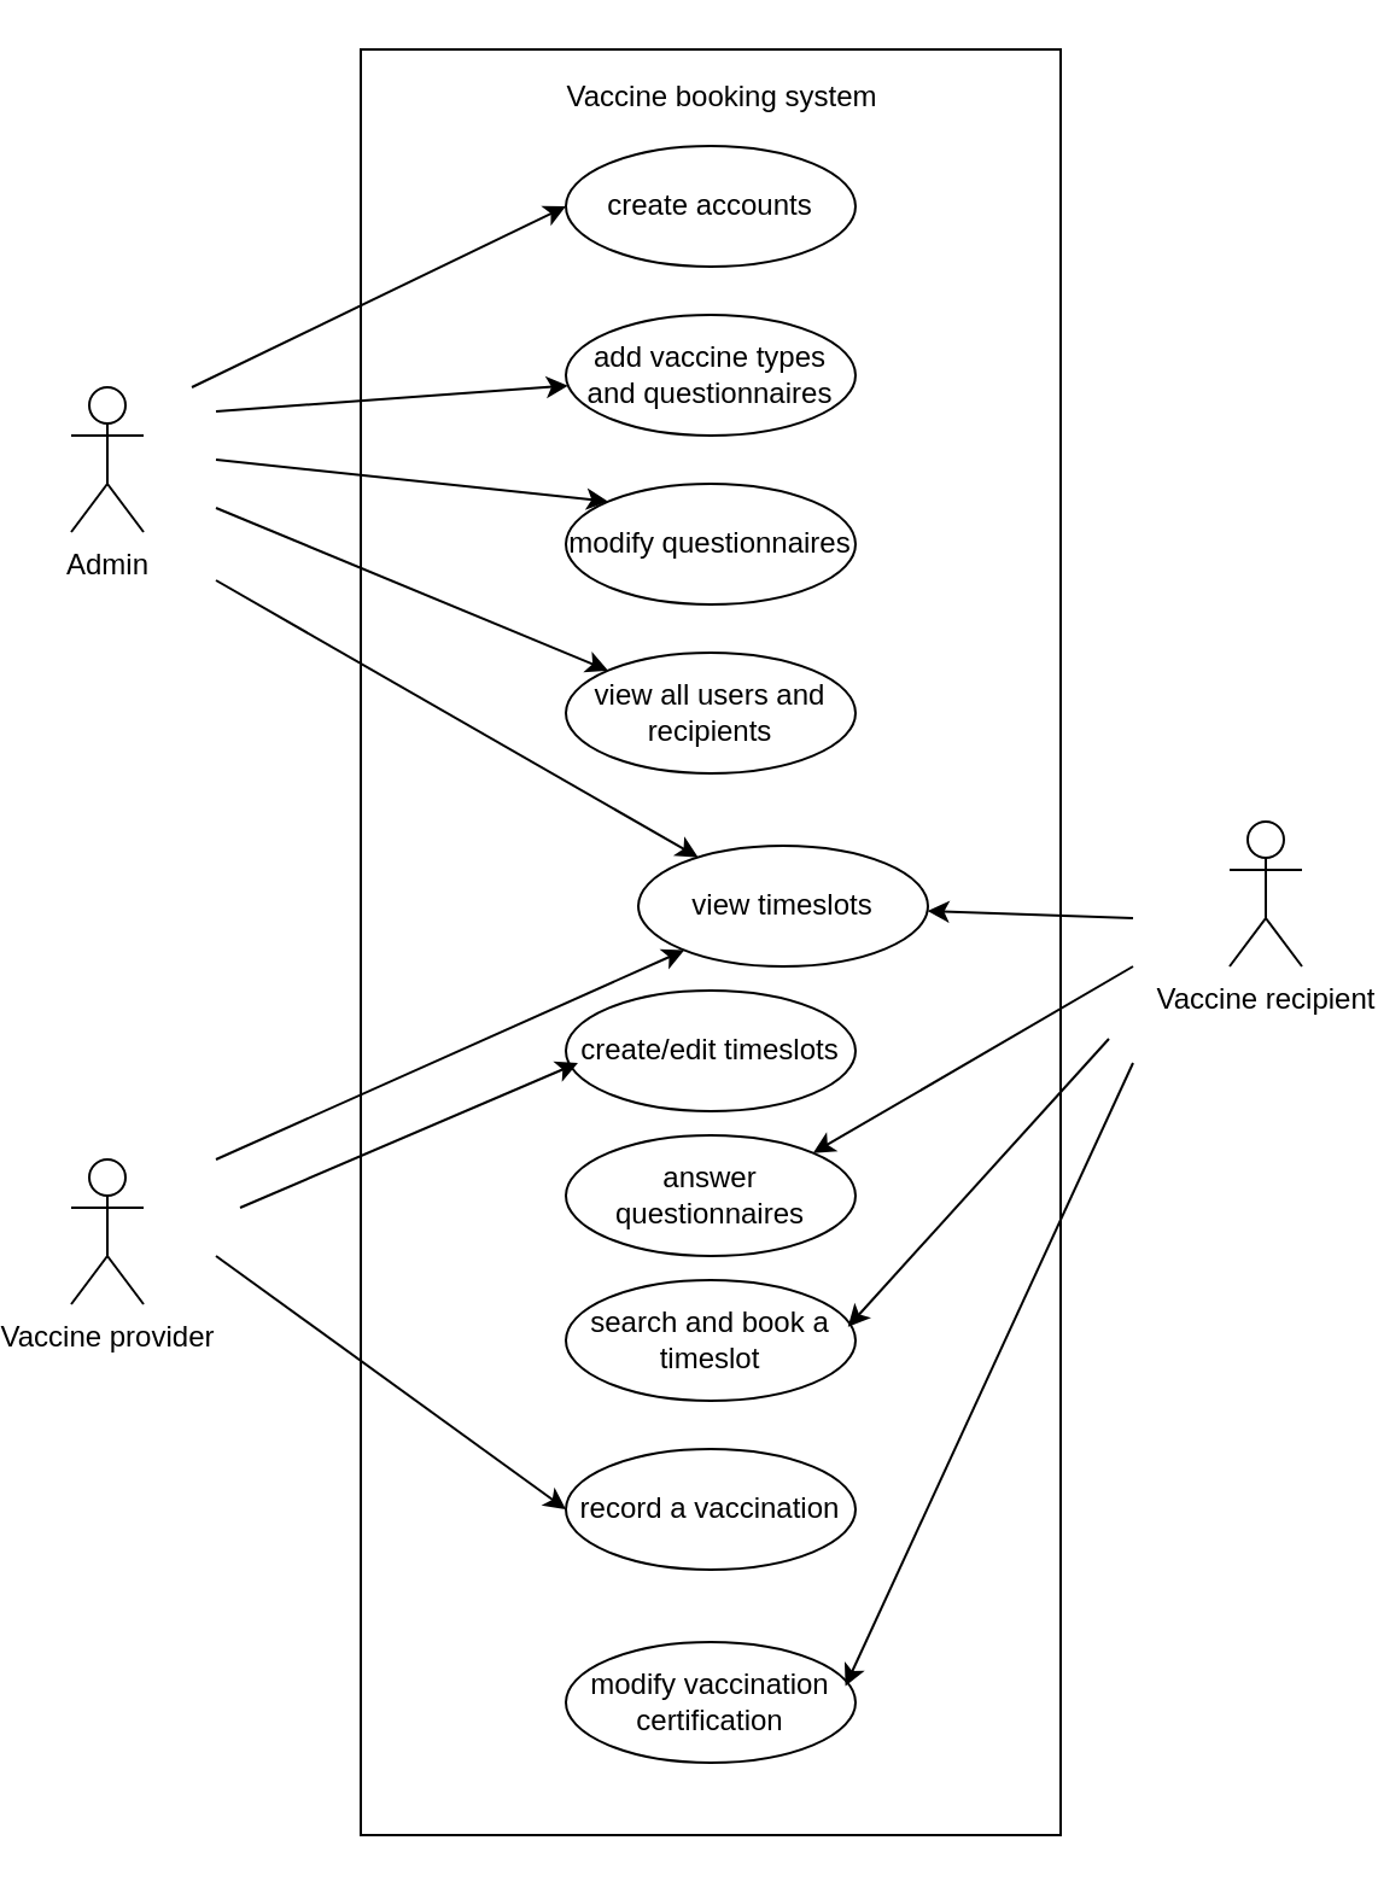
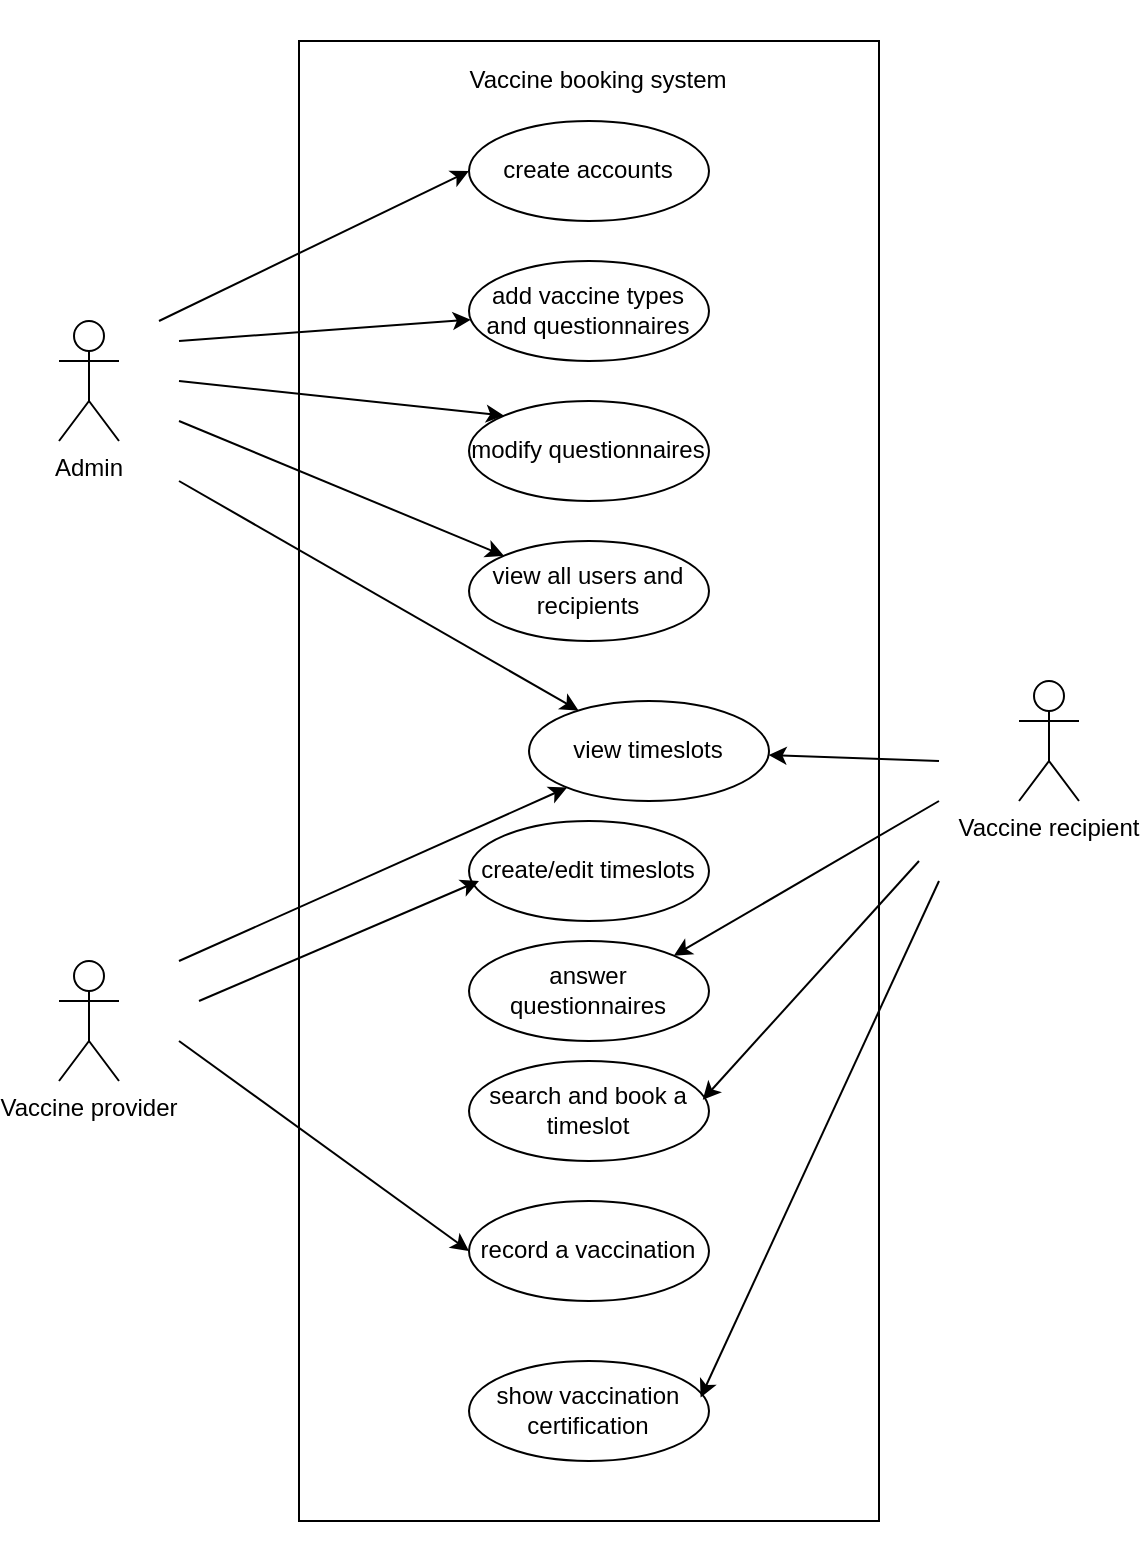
  <mxCell id="0" />
  <mxCell id="1" parent="0" />
  <mxCell id="2" value="" style="rounded=0;whiteSpace=wrap;html=1;" vertex="1" parent="1"><mxGeometry x="140" y="20" width="290" height="740" as="geometry" /></mxCell>
  <mxCell id="3" value="Vaccine booking system" style="text;html=1;strokeColor=none;fillColor=none;align=center;verticalAlign=middle;whiteSpace=wrap;rounded=0;" vertex="1" parent="1"><mxGeometry x="220" y="30" width="140" height="20" as="geometry" /></mxCell>
  <mxCell id="4" value="create accounts" style="ellipse;whiteSpace=wrap;html=1;" vertex="1" parent="1"><mxGeometry x="225" y="60" width="120" height="50" as="geometry" /></mxCell>
  <mxCell id="5" value="add vaccine types and questionnaires" style="ellipse;whiteSpace=wrap;html=1;" vertex="1" parent="1"><mxGeometry x="225" y="130" width="120" height="50" as="geometry" /></mxCell>
  <mxCell id="6" value="modify questionnaires" style="ellipse;whiteSpace=wrap;html=1;" vertex="1" parent="1"><mxGeometry x="225" y="200" width="120" height="50" as="geometry" /></mxCell>
  <mxCell id="7" value="view all users and&lt;br&gt;recipients" style="ellipse;whiteSpace=wrap;html=1;" vertex="1" parent="1"><mxGeometry x="225" y="270" width="120" height="50" as="geometry" /></mxCell>
  <mxCell id="8" value="create/edit timeslots" style="ellipse;whiteSpace=wrap;html=1;" vertex="1" parent="1"><mxGeometry x="225" y="410" width="120" height="50" as="geometry" /></mxCell>
  <mxCell id="9" value="answer questionnaires" style="ellipse;whiteSpace=wrap;html=1;" vertex="1" parent="1"><mxGeometry x="225" y="470" width="120" height="50" as="geometry" /></mxCell>
  <mxCell id="10" value="view timeslots" style="ellipse;whiteSpace=wrap;html=1;" vertex="1" parent="1"><mxGeometry x="255" y="350" width="120" height="50" as="geometry" /></mxCell>
  <mxCell id="11" value="search and book a timeslot" style="ellipse;whiteSpace=wrap;html=1;" vertex="1" parent="1"><mxGeometry x="225" y="530" width="120" height="50" as="geometry" /></mxCell>
  <mxCell id="12" value="record a vaccination&lt;span style=&quot;color: rgba(0 , 0 , 0 , 0) ; font-family: monospace ; font-size: 0px&quot;&gt;%3CmxGraphModel%3E%3Croot%3E%3CmxCell%20id%3D%220%22%2F%3E%3CmxCell%20id%3D%221%22%20parent%3D%220%22%2F%3E%3CmxCell%20id%3D%222%22%20value%3D%22search%20and%20book%20a%20timeslot%22%20style%3D%22ellipse%3BwhiteSpace%3Dwrap%3Bhtml%3D1%3B%22%20vertex%3D%221%22%20parent%3D%221%22%3E%3CmxGeometry%20x%3D%22345%22%20y%3D%22650%22%20width%3D%22120%22%20height%3D%2250%22%20as%3D%22geometry%22%2F%3E%3C%2FmxCell%3E%3C%2Froot%3E%3C%2FmxGraphModel%3E&lt;/span&gt;" style="ellipse;whiteSpace=wrap;html=1;" vertex="1" parent="1"><mxGeometry x="225" y="600" width="120" height="50" as="geometry" /></mxCell>
- <mxCell id="13" value="modify vaccination certification" style="ellipse;whiteSpace=wrap;html=1;" vertex="1" parent="1"><mxGeometry x="225" y="680" width="120" height="50" as="geometry" /></mxCell>
+ <mxCell id="13" value="show vaccination certification" style="ellipse;whiteSpace=wrap;html=1;" vertex="1" parent="1"><mxGeometry x="225" y="680" width="120" height="50" as="geometry" /></mxCell>
  <mxCell id="14" value="Admin" style="shape=umlActor;verticalLabelPosition=bottom;verticalAlign=top;html=1;outlineConnect=0;" vertex="1" parent="1"><mxGeometry x="20" y="160" width="30" height="60" as="geometry" /></mxCell>
  <mxCell id="15" value="Vaccine recipient" style="shape=umlActor;verticalLabelPosition=bottom;verticalAlign=top;html=1;outlineConnect=0;" vertex="1" parent="1"><mxGeometry x="500" y="340" width="30" height="60" as="geometry" /></mxCell>
  <mxCell id="16" value="Vaccine provider" style="shape=umlActor;verticalLabelPosition=bottom;verticalAlign=top;html=1;outlineConnect=0;" vertex="1" parent="1"><mxGeometry x="20" y="480" width="30" height="60" as="geometry" /></mxCell>
  <mxCell id="17" value="" style="endArrow=classic;html=1;entryX=0;entryY=0.5;entryDx=0;entryDy=0;" edge="1" parent="1" target="4"><mxGeometry width="50" height="50" relative="1" as="geometry"><mxPoint x="70" y="160" as="sourcePoint" /><mxPoint x="130" y="140" as="targetPoint" /></mxGeometry></mxCell>
  <mxCell id="18" value="" style="endArrow=classic;html=1;" edge="1" parent="1" target="5"><mxGeometry width="50" height="50" relative="1" as="geometry"><mxPoint x="80" y="170" as="sourcePoint" /><mxPoint x="235" y="95" as="targetPoint" /></mxGeometry></mxCell>
  <mxCell id="19" value="" style="endArrow=classic;html=1;entryX=0;entryY=0;entryDx=0;entryDy=0;" edge="1" parent="1" target="6"><mxGeometry width="50" height="50" relative="1" as="geometry"><mxPoint x="80" y="190" as="sourcePoint" /><mxPoint x="245" y="105" as="targetPoint" /></mxGeometry></mxCell>
  <mxCell id="20" value="" style="endArrow=classic;html=1;" edge="1" parent="1" target="7"><mxGeometry width="50" height="50" relative="1" as="geometry"><mxPoint x="80" y="210" as="sourcePoint" /><mxPoint x="255" y="115" as="targetPoint" /></mxGeometry></mxCell>
  <mxCell id="21" value="" style="endArrow=classic;html=1;" edge="1" parent="1" target="10"><mxGeometry width="50" height="50" relative="1" as="geometry"><mxPoint x="80" y="240" as="sourcePoint" /><mxPoint x="265" y="125" as="targetPoint" /></mxGeometry></mxCell>
  <mxCell id="22" value="" style="endArrow=classic;html=1;" edge="1" parent="1" target="10"><mxGeometry width="50" height="50" relative="1" as="geometry"><mxPoint x="80" y="480" as="sourcePoint" /><mxPoint x="275" y="135" as="targetPoint" /></mxGeometry></mxCell>
  <mxCell id="23" value="" style="endArrow=classic;html=1;" edge="1" parent="1"><mxGeometry width="50" height="50" relative="1" as="geometry"><mxPoint x="90" y="500" as="sourcePoint" /><mxPoint x="230" y="440" as="targetPoint" /></mxGeometry></mxCell>
  <mxCell id="24" value="" style="endArrow=classic;html=1;entryX=0;entryY=0.5;entryDx=0;entryDy=0;" edge="1" parent="1" target="12"><mxGeometry width="50" height="50" relative="1" as="geometry"><mxPoint x="80" y="520" as="sourcePoint" /><mxPoint x="265.02" y="403.641" as="targetPoint" /></mxGeometry></mxCell>
  <mxCell id="25" value="" style="endArrow=classic;html=1;" edge="1" parent="1" target="10"><mxGeometry width="50" height="50" relative="1" as="geometry"><mxPoint x="460" y="380" as="sourcePoint" /><mxPoint x="605.02" y="410.001" as="targetPoint" /></mxGeometry></mxCell>
  <mxCell id="26" value="" style="endArrow=classic;html=1;entryX=1;entryY=0;entryDx=0;entryDy=0;" edge="1" parent="1" target="9"><mxGeometry width="50" height="50" relative="1" as="geometry"><mxPoint x="460" y="400" as="sourcePoint" /><mxPoint x="285.02" y="423.641" as="targetPoint" /></mxGeometry></mxCell>
  <mxCell id="27" value="" style="endArrow=classic;html=1;entryX=0.965;entryY=0.366;entryDx=0;entryDy=0;entryPerimeter=0;" edge="1" parent="1" target="13"><mxGeometry width="50" height="50" relative="1" as="geometry"><mxPoint x="460" y="440" as="sourcePoint" /><mxPoint x="645.02" y="453.641" as="targetPoint" /></mxGeometry></mxCell>
  <mxCell id="28" value="" style="endArrow=classic;html=1;entryX=0.974;entryY=0.387;entryDx=0;entryDy=0;entryPerimeter=0;" edge="1" parent="1" target="11"><mxGeometry width="50" height="50" relative="1" as="geometry"><mxPoint x="450" y="430" as="sourcePoint" /><mxPoint x="337.573" y="487.384" as="targetPoint" /></mxGeometry></mxCell>
